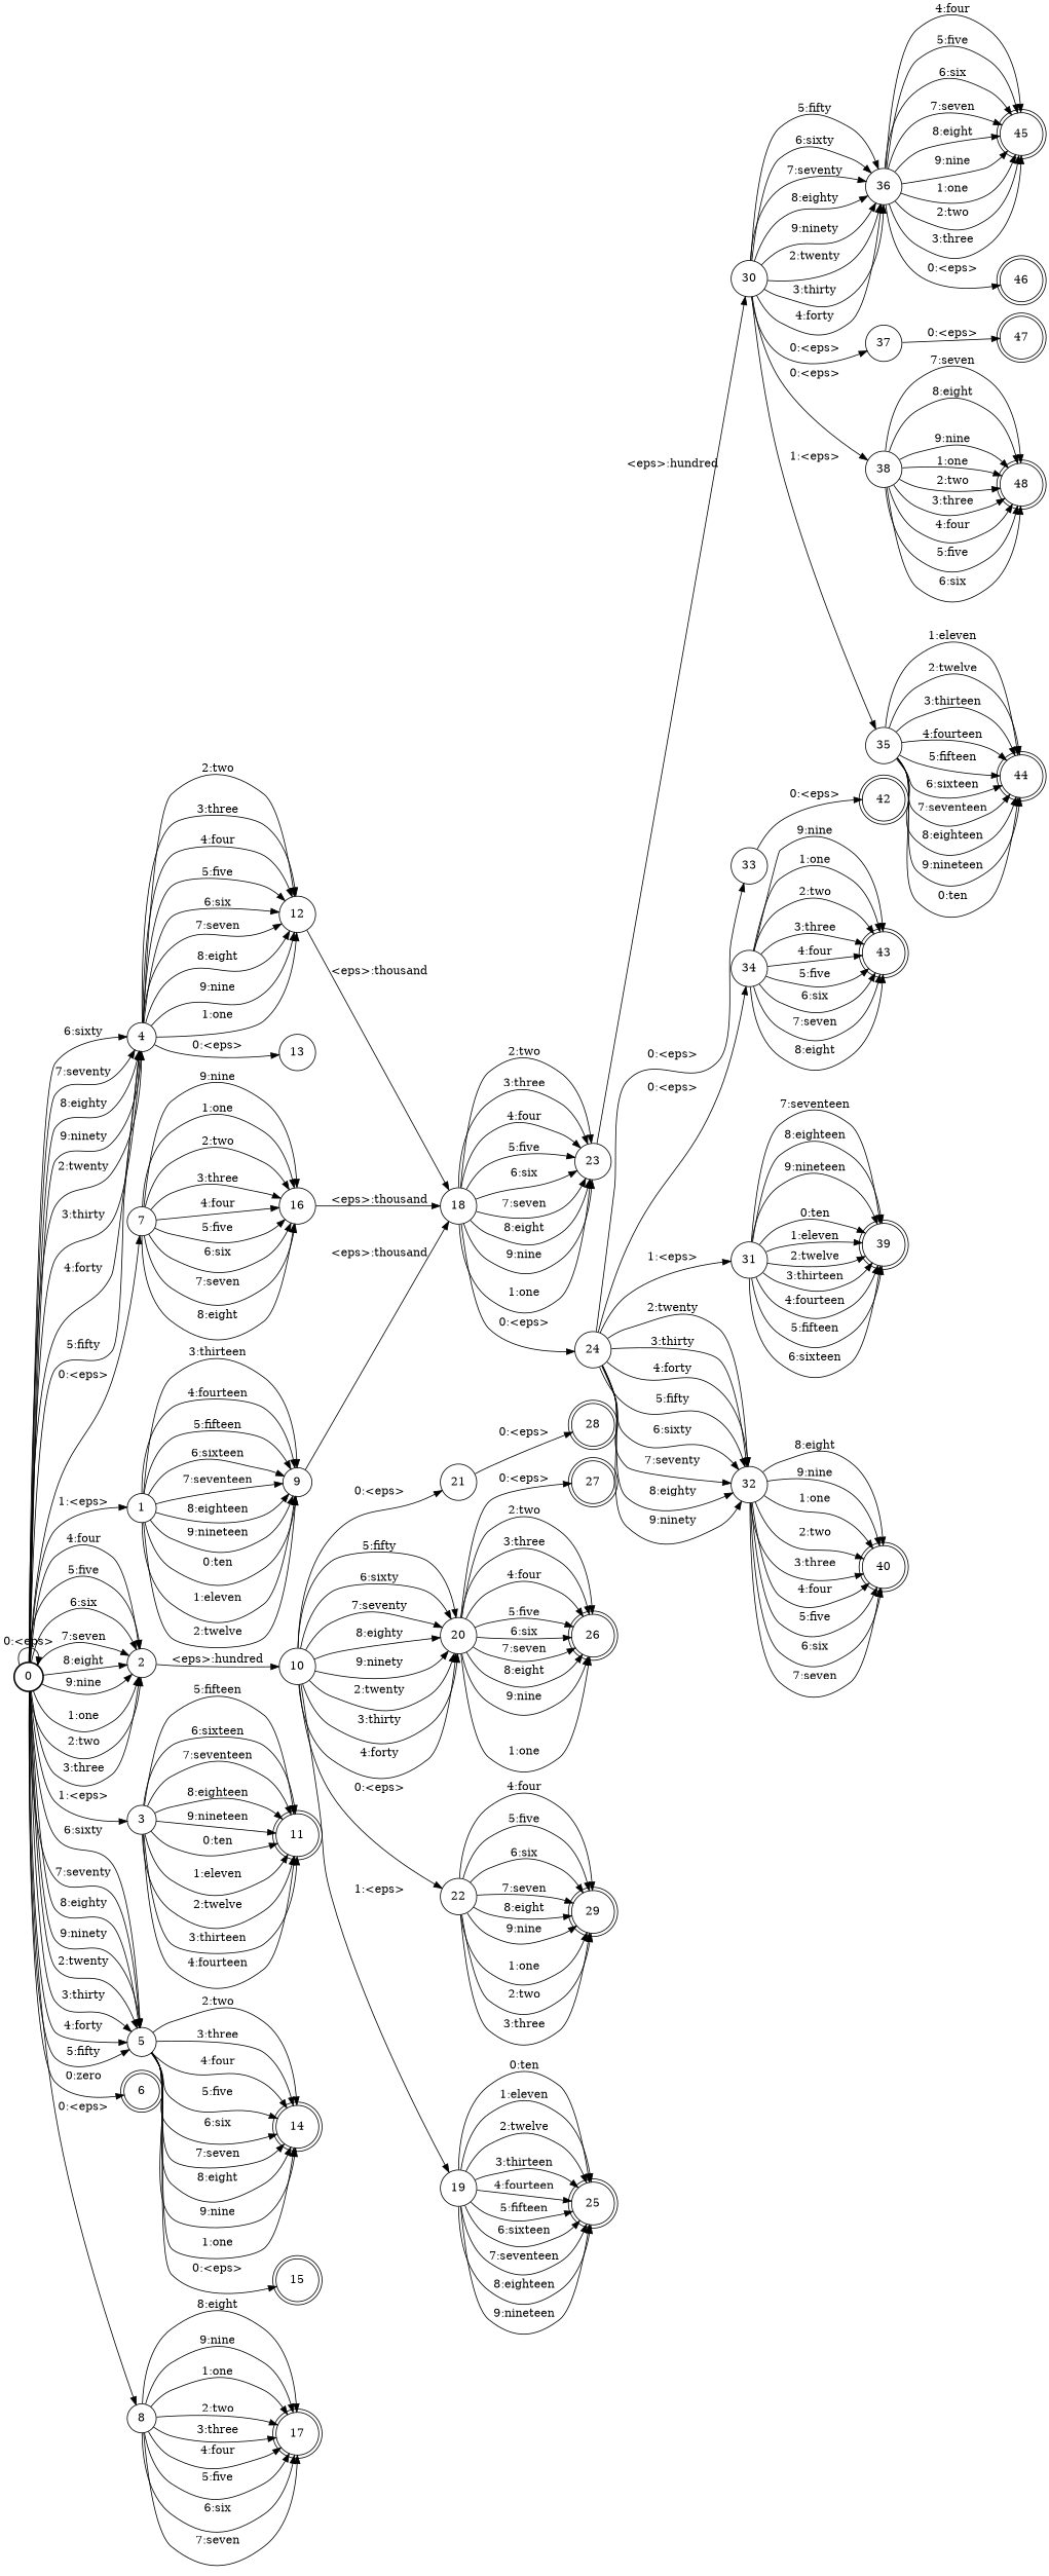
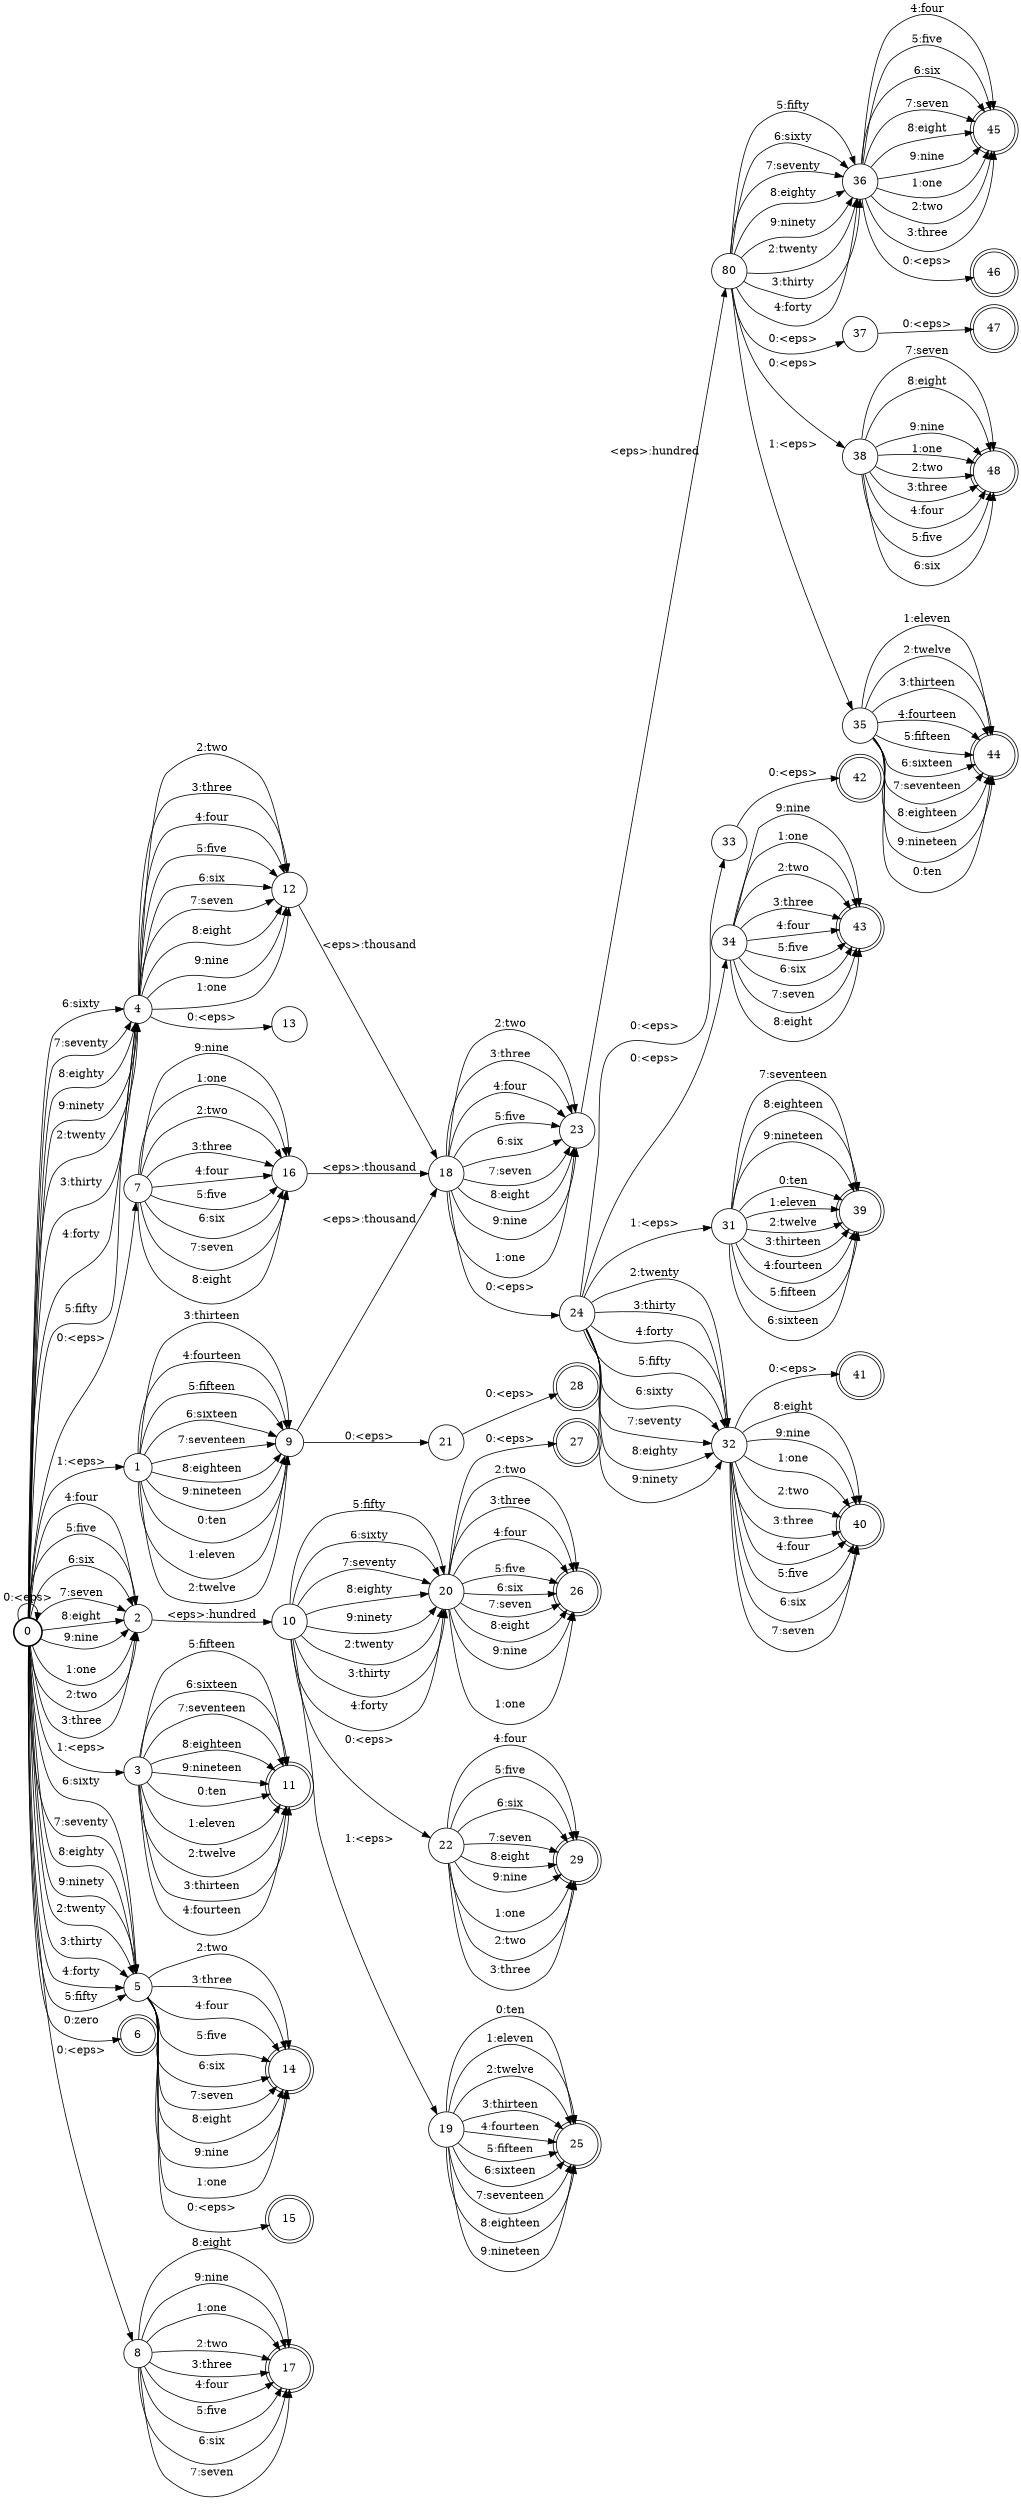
  digraph {
    nodesep=0.25
    rankdir=LR
    ranksep=0.4
    node [fontsize=14 shape=circle style=solid]
    edge [fontsize=14]
    n1 [label=0 style=bold]
    n2 [label=1]
    n3 [label=2]
    n4 [label=3]
    n5 [label=4]
    n6 [label=5]
    n7 [label=6 shape=doublecircle]
    n8 [label=7]
    n9 [label=8]
    n10 [label=9]
    n11 [label=10]
    n12 [label=11 shape=doublecircle]
    n13 [label=12]
    n14 [label=13]
    n15 [label=14 shape=doublecircle]
    n16 [label=15 shape=doublecircle]
    n17 [label=16]
    n18 [label=17 shape=doublecircle]
    n19 [label=18]
    n20 [label=19]
    n21 [label=20]
    n22 [label=21]
    n23 [label=22]
    n24 [label=23]
    n25 [label=24]
    n26 [label=25 shape=doublecircle]
    n27 [label=26 shape=doublecircle]
    n28 [label=27 shape=doublecircle]
    n29 [label=28 shape=doublecircle]
    n30 [label=29 shape=doublecircle]
-   n31 [label=30]
+   n31 [label=80]
    n32 [label=31]
    n33 [label=32]
    n34 [label=33]
    n35 [label=34]
    n36 [label=35]
    n37 [label=36]
    n38 [label=37]
    n39 [label=38]
    n40 [label=39 shape=doublecircle]
    n41 [label=40 shape=doublecircle]
+   n42 [label=41 shape=doublecircle]
    n43 [label=42 shape=doublecircle]
    n44 [label=43 shape=doublecircle]
    n45 [label=44 shape=doublecircle]
    n46 [label=45 shape=doublecircle]
    n47 [label=46 shape=doublecircle]
    n48 [label=47 shape=doublecircle]
    n49 [label=48 shape=doublecircle]
    n1 -> n1 [label="0:<eps>"]
    n1 -> n2 [label="1:<eps>"]
    n1 -> n3 [label="1:one"]
    n1 -> n3 [label="2:two"]
    n1 -> n3 [label="3:three"]
    n1 -> n3 [label="4:four"]
    n1 -> n3 [label="5:five"]
    n1 -> n3 [label="6:six"]
    n1 -> n3 [label="7:seven"]
    n1 -> n3 [label="8:eight"]
    n1 -> n3 [label="9:nine"]
    n1 -> n4 [label="1:<eps>"]
    n1 -> n5 [label="2:twenty"]
    n1 -> n5 [label="3:thirty"]
    n1 -> n5 [label="4:forty"]
    n1 -> n5 [label="5:fifty"]
    n1 -> n5 [label="6:sixty"]
    n1 -> n5 [label="7:seventy"]
    n1 -> n5 [label="8:eighty"]
    n1 -> n5 [label="9:ninety"]
    n1 -> n6 [label="2:twenty"]
    n1 -> n6 [label="3:thirty"]
    n1 -> n6 [label="4:forty"]
    n1 -> n6 [label="5:fifty"]
    n1 -> n6 [label="6:sixty"]
    n1 -> n6 [label="7:seventy"]
    n1 -> n6 [label="8:eighty"]
    n1 -> n6 [label="9:ninety"]
    n1 -> n7 [label="0:zero"]
    n1 -> n8 [label="0:<eps>"]
    n1 -> n9 [label="0:<eps>"]
    n2 -> n10 [label="1:eleven"]
    n2 -> n10 [label="2:twelve"]
    n2 -> n10 [label="3:thirteen"]
    n2 -> n10 [label="4:fourteen"]
    n2 -> n10 [label="5:fifteen"]
    n2 -> n10 [label="6:sixteen"]
    n2 -> n10 [label="7:seventeen"]
    n2 -> n10 [label="8:eighteen"]
    n2 -> n10 [label="9:nineteen"]
    n2 -> n10 [label="0:ten"]
    n3 -> n11 [label="<eps>:hundred"]
    n4 -> n12 [label="1:eleven"]
    n4 -> n12 [label="2:twelve"]
    n4 -> n12 [label="3:thirteen"]
    n4 -> n12 [label="4:fourteen"]
    n4 -> n12 [label="5:fifteen"]
    n4 -> n12 [label="6:sixteen"]
    n4 -> n12 [label="7:seventeen"]
    n4 -> n12 [label="8:eighteen"]
    n4 -> n12 [label="9:nineteen"]
    n4 -> n12 [label="0:ten"]
    n5 -> n13 [label="1:one"]
    n5 -> n13 [label="2:two"]
    n5 -> n13 [label="3:three"]
    n5 -> n13 [label="4:four"]
    n5 -> n13 [label="5:five"]
    n5 -> n13 [label="6:six"]
    n5 -> n13 [label="7:seven"]
    n5 -> n13 [label="8:eight"]
    n5 -> n13 [label="9:nine"]
    n5 -> n14 [label="0:<eps>"]
    n6 -> n15 [label="1:one"]
    n6 -> n15 [label="2:two"]
    n6 -> n15 [label="3:three"]
    n6 -> n15 [label="4:four"]
    n6 -> n15 [label="5:five"]
    n6 -> n15 [label="6:six"]
    n6 -> n15 [label="7:seven"]
    n6 -> n15 [label="8:eight"]
    n6 -> n15 [label="9:nine"]
    n6 -> n16 [label="0:<eps>"]
    n8 -> n17 [label="1:one"]
    n8 -> n17 [label="2:two"]
    n8 -> n17 [label="3:three"]
    n8 -> n17 [label="4:four"]
    n8 -> n17 [label="5:five"]
    n8 -> n17 [label="6:six"]
    n8 -> n17 [label="7:seven"]
    n8 -> n17 [label="8:eight"]
    n8 -> n17 [label="9:nine"]
    n9 -> n18 [label="1:one"]
    n9 -> n18 [label="2:two"]
    n9 -> n18 [label="3:three"]
    n9 -> n18 [label="4:four"]
    n9 -> n18 [label="5:five"]
    n9 -> n18 [label="6:six"]
    n9 -> n18 [label="7:seven"]
    n9 -> n18 [label="8:eight"]
    n9 -> n18 [label="9:nine"]
    n10 -> n19 [label="<eps>:thousand"]
    n11 -> n20 [label="1:<eps>"]
    n11 -> n21 [label="2:twenty"]
    n11 -> n21 [label="3:thirty"]
    n11 -> n21 [label="4:forty"]
    n11 -> n21 [label="5:fifty"]
    n11 -> n21 [label="6:sixty"]
    n11 -> n21 [label="7:seventy"]
    n11 -> n21 [label="8:eighty"]
    n11 -> n21 [label="9:ninety"]
-   n11 -> n22 [label="0:<eps>"]
+   n10 -> n22 [label="0:<eps>"]
    n11 -> n23 [label="0:<eps>"]
    n13 -> n19 [label="<eps>:thousand"]
    n17 -> n19 [label="<eps>:thousand"]
    n19 -> n24 [label="1:one"]
    n19 -> n24 [label="2:two"]
    n19 -> n24 [label="3:three"]
    n19 -> n24 [label="4:four"]
    n19 -> n24 [label="5:five"]
    n19 -> n24 [label="6:six"]
    n19 -> n24 [label="7:seven"]
    n19 -> n24 [label="8:eight"]
    n19 -> n24 [label="9:nine"]
    n19 -> n25 [label="0:<eps>"]
    n20 -> n26 [label="1:eleven"]
    n20 -> n26 [label="2:twelve"]
    n20 -> n26 [label="3:thirteen"]
    n20 -> n26 [label="4:fourteen"]
    n20 -> n26 [label="5:fifteen"]
    n20 -> n26 [label="6:sixteen"]
    n20 -> n26 [label="7:seventeen"]
    n20 -> n26 [label="8:eighteen"]
    n20 -> n26 [label="9:nineteen"]
    n20 -> n26 [label="0:ten"]
    n21 -> n27 [label="1:one"]
    n21 -> n27 [label="2:two"]
    n21 -> n27 [label="3:three"]
    n21 -> n27 [label="4:four"]
    n21 -> n27 [label="5:five"]
    n21 -> n27 [label="6:six"]
    n21 -> n27 [label="7:seven"]
    n21 -> n27 [label="8:eight"]
    n21 -> n27 [label="9:nine"]
    n21 -> n28 [label="0:<eps>"]
    n22 -> n29 [label="0:<eps>"]
    n23 -> n30 [label="1:one"]
    n23 -> n30 [label="2:two"]
    n23 -> n30 [label="3:three"]
    n23 -> n30 [label="4:four"]
    n23 -> n30 [label="5:five"]
    n23 -> n30 [label="6:six"]
    n23 -> n30 [label="7:seven"]
    n23 -> n30 [label="8:eight"]
    n23 -> n30 [label="9:nine"]
    n24 -> n31 [label="<eps>:hundred"]
    n25 -> n32 [label="1:<eps>"]
    n25 -> n33 [label="2:twenty"]
    n25 -> n33 [label="3:thirty"]
    n25 -> n33 [label="4:forty"]
    n25 -> n33 [label="5:fifty"]
    n25 -> n33 [label="6:sixty"]
    n25 -> n33 [label="7:seventy"]
    n25 -> n33 [label="8:eighty"]
    n25 -> n33 [label="9:ninety"]
    n25 -> n34 [label="0:<eps>"]
    n25 -> n35 [label="0:<eps>"]
    n31 -> n36 [label="1:<eps>"]
    n31 -> n37 [label="2:twenty"]
    n31 -> n37 [label="3:thirty"]
    n31 -> n37 [label="4:forty"]
    n31 -> n37 [label="5:fifty"]
    n31 -> n37 [label="6:sixty"]
    n31 -> n37 [label="7:seventy"]
    n31 -> n37 [label="8:eighty"]
    n31 -> n37 [label="9:ninety"]
    n31 -> n38 [label="0:<eps>"]
    n31 -> n39 [label="0:<eps>"]
    n32 -> n40 [label="1:eleven"]
    n32 -> n40 [label="2:twelve"]
    n32 -> n40 [label="3:thirteen"]
    n32 -> n40 [label="4:fourteen"]
    n32 -> n40 [label="5:fifteen"]
    n32 -> n40 [label="6:sixteen"]
    n32 -> n40 [label="7:seventeen"]
    n32 -> n40 [label="8:eighteen"]
    n32 -> n40 [label="9:nineteen"]
    n32 -> n40 [label="0:ten"]
    n33 -> n41 [label="1:one"]
    n33 -> n41 [label="2:two"]
    n33 -> n41 [label="3:three"]
    n33 -> n41 [label="4:four"]
    n33 -> n41 [label="5:five"]
    n33 -> n41 [label="6:six"]
    n33 -> n41 [label="7:seven"]
    n33 -> n41 [label="8:eight"]
    n33 -> n41 [label="9:nine"]
+   n33 -> n42 [label="0:<eps>"]
    n34 -> n43 [label="0:<eps>"]
    n35 -> n44 [label="1:one"]
    n35 -> n44 [label="2:two"]
    n35 -> n44 [label="3:three"]
    n35 -> n44 [label="4:four"]
    n35 -> n44 [label="5:five"]
    n35 -> n44 [label="6:six"]
    n35 -> n44 [label="7:seven"]
    n35 -> n44 [label="8:eight"]
    n35 -> n44 [label="9:nine"]
    n36 -> n45 [label="1:eleven"]
    n36 -> n45 [label="2:twelve"]
    n36 -> n45 [label="3:thirteen"]
    n36 -> n45 [label="4:fourteen"]
    n36 -> n45 [label="5:fifteen"]
    n36 -> n45 [label="6:sixteen"]
    n36 -> n45 [label="7:seventeen"]
    n36 -> n45 [label="8:eighteen"]
    n36 -> n45 [label="9:nineteen"]
    n36 -> n45 [label="0:ten"]
    n37 -> n46 [label="1:one"]
    n37 -> n46 [label="2:two"]
    n37 -> n46 [label="3:three"]
    n37 -> n46 [label="4:four"]
    n37 -> n46 [label="5:five"]
    n37 -> n46 [label="6:six"]
    n37 -> n46 [label="7:seven"]
    n37 -> n46 [label="8:eight"]
    n37 -> n46 [label="9:nine"]
    n37 -> n47 [label="0:<eps>"]
    n38 -> n48 [label="0:<eps>"]
    n39 -> n49 [label="1:one"]
    n39 -> n49 [label="2:two"]
    n39 -> n49 [label="3:three"]
    n39 -> n49 [label="4:four"]
    n39 -> n49 [label="5:five"]
    n39 -> n49 [label="6:six"]
    n39 -> n49 [label="7:seven"]
    n39 -> n49 [label="8:eight"]
    n39 -> n49 [label="9:nine"]
  }
